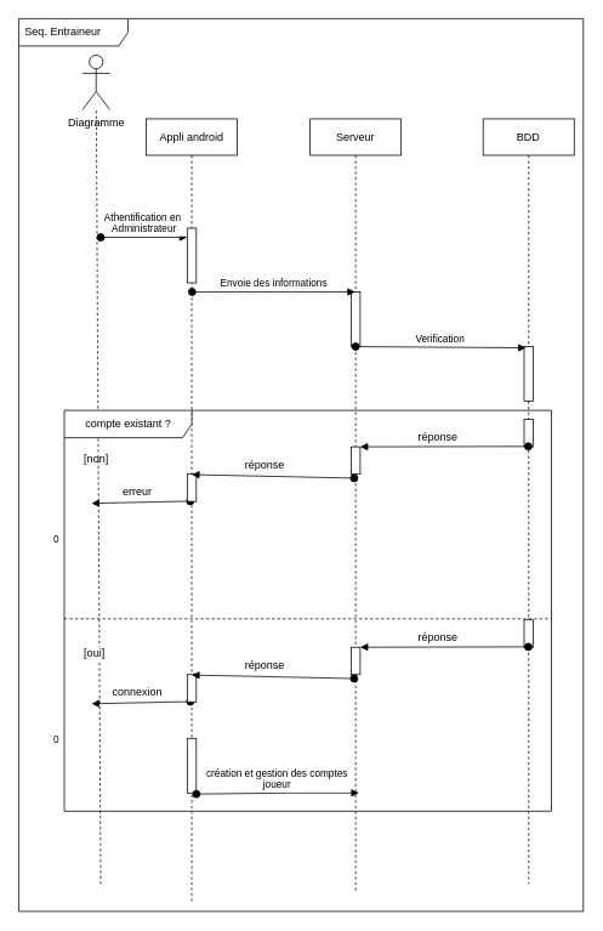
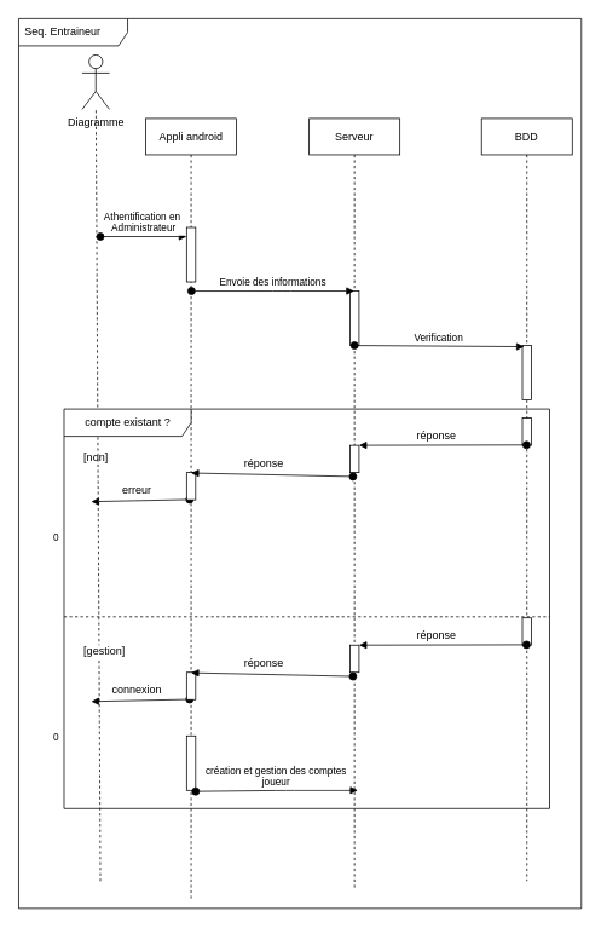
  <mxCell id="0" />
  <mxCell id="1" parent="0" />
  <mxCell id="2" value="Seq. Entraineur&amp;nbsp;&amp;nbsp;" style="shape=umlFrame;whiteSpace=wrap;html=1;width=120;height=30;boundedLbl=1;verticalAlign=middle;align=left;spacingLeft=5;" parent="1" vertex="1"><mxGeometry x="20" y="20" width="620" height="980" as="geometry" /></mxCell>
  <mxCell id="3" value="Appli android" style="shape=umlLifeline;perimeter=lifelinePerimeter;container=1;collapsible=0;recursiveResize=0;rounded=0;shadow=0;strokeWidth=1;" parent="1" vertex="1"><mxGeometry x="160" y="130" width="100" height="860" as="geometry" /></mxCell>
  <mxCell id="4" value="" style="points=[];perimeter=orthogonalPerimeter;rounded=0;shadow=0;strokeWidth=1;" parent="3" vertex="1"><mxGeometry x="45" y="120" width="10" height="60" as="geometry" /></mxCell>
  <mxCell id="5" value="Athentification en &#10;Administrateur" style="verticalAlign=bottom;startArrow=oval;endArrow=block;startSize=8;shadow=0;strokeWidth=1;" parent="3" target="4" edge="1"><mxGeometry relative="1" as="geometry"><mxPoint x="-50" y="130" as="sourcePoint" /></mxGeometry></mxCell>
  <mxCell id="6" value="0" style="verticalAlign=bottom;startArrow=oval;endArrow=block;startSize=8;shadow=0;strokeWidth=1;exitX=0.483;exitY=0.488;exitDx=0;exitDy=0;exitPerimeter=0;" parent="3" source="3" edge="1"><mxGeometry x="1" y="62" relative="1" as="geometry"><mxPoint x="123.78" y="432.06" as="sourcePoint" /><mxPoint x="-60" y="422" as="targetPoint" /><Array as="points" /><mxPoint x="-40" y="-14" as="offset" /></mxGeometry></mxCell>
  <mxCell id="7" value="" style="points=[];perimeter=orthogonalPerimeter;rounded=0;shadow=0;strokeWidth=1;" parent="3" vertex="1"><mxGeometry x="45" y="390" width="10" height="30" as="geometry" /></mxCell>
  <mxCell id="8" value="" style="points=[];perimeter=orthogonalPerimeter;rounded=0;shadow=0;strokeWidth=1;" parent="3" vertex="1"><mxGeometry x="45" y="680" width="10" height="60" as="geometry" /></mxCell>
  <mxCell id="9" value="création et gestion des comptes&#10;joueur" style="verticalAlign=bottom;startArrow=oval;endArrow=block;startSize=8;shadow=0;strokeWidth=1;exitX=0.508;exitY=0.324;exitDx=0;exitDy=0;exitPerimeter=0;" parent="3" edge="1"><mxGeometry relative="1" as="geometry"><mxPoint x="55.0" y="741.16" as="sourcePoint" /><mxPoint x="233.7" y="740.0" as="targetPoint" /><Array as="points"><mxPoint x="154.2" y="740" /></Array></mxGeometry></mxCell>
  <mxCell id="10" value="Serveur" style="shape=umlLifeline;perimeter=lifelinePerimeter;container=1;collapsible=0;recursiveResize=0;rounded=0;shadow=0;strokeWidth=1;" parent="1" vertex="1"><mxGeometry x="340" y="130" width="100" height="850" as="geometry" /></mxCell>
  <mxCell id="11" value="" style="points=[];perimeter=orthogonalPerimeter;rounded=0;shadow=0;strokeWidth=1;" parent="10" vertex="1"><mxGeometry x="45" y="190" width="10" height="60" as="geometry" /></mxCell>
  <mxCell id="12" value="" style="points=[];perimeter=orthogonalPerimeter;rounded=0;shadow=0;strokeWidth=1;" parent="10" vertex="1"><mxGeometry x="45" y="360" width="10" height="30" as="geometry" /></mxCell>
  <mxCell id="13" value="Diagramme" style="shape=umlActor;verticalLabelPosition=bottom;verticalAlign=top;html=1;outlineConnect=0;" parent="1" vertex="1"><mxGeometry x="90" y="60" width="30" height="60" as="geometry" /></mxCell>
  <mxCell id="14" value="" style="endArrow=none;dashed=1;html=1;rounded=0;" parent="1" target="13" edge="1"><mxGeometry width="50" height="50" relative="1" as="geometry"><mxPoint x="110" y="970" as="sourcePoint" /><mxPoint x="130" y="170" as="targetPoint" /></mxGeometry></mxCell>
  <mxCell id="15" value="Envoie des informations" style="verticalAlign=bottom;startArrow=oval;endArrow=block;startSize=8;shadow=0;strokeWidth=1;exitX=0.504;exitY=0.221;exitDx=0;exitDy=0;exitPerimeter=0;" parent="1" source="3" target="10" edge="1"><mxGeometry relative="1" as="geometry"><mxPoint x="110" y="380" as="sourcePoint" /><mxPoint x="205" y="380" as="targetPoint" /><Array as="points"><mxPoint x="310" y="320" /></Array></mxGeometry></mxCell>
  <mxCell id="16" value="BDD" style="shape=umlLifeline;perimeter=lifelinePerimeter;container=1;collapsible=0;recursiveResize=0;rounded=0;shadow=0;strokeWidth=1;" parent="1" vertex="1"><mxGeometry x="530" y="130" width="100" height="840" as="geometry" /></mxCell>
  <mxCell id="17" value="" style="points=[];perimeter=orthogonalPerimeter;rounded=0;shadow=0;strokeWidth=1;" parent="16" vertex="1"><mxGeometry x="45" y="250" width="10" height="60" as="geometry" /></mxCell>
  <mxCell id="18" value="" style="points=[];perimeter=orthogonalPerimeter;rounded=0;shadow=0;strokeWidth=1;" parent="16" vertex="1"><mxGeometry x="45" y="330" width="10" height="30" as="geometry" /></mxCell>
  <mxCell id="19" value="0" style="verticalAlign=bottom;startArrow=oval;endArrow=block;startSize=8;shadow=0;strokeWidth=1;exitX=0.483;exitY=0.488;exitDx=0;exitDy=0;exitPerimeter=0;" parent="16" edge="1"><mxGeometry x="1" y="62" relative="1" as="geometry"><mxPoint x="-321.7" y="639.68" as="sourcePoint" /><mxPoint x="-430" y="642" as="targetPoint" /><Array as="points" /><mxPoint x="-40" y="-14" as="offset" /></mxGeometry></mxCell>
  <mxCell id="20" value="" style="points=[];perimeter=orthogonalPerimeter;rounded=0;shadow=0;strokeWidth=1;" parent="16" vertex="1"><mxGeometry x="-325" y="610" width="10" height="30" as="geometry" /></mxCell>
  <mxCell id="21" value="" style="points=[];perimeter=orthogonalPerimeter;rounded=0;shadow=0;strokeWidth=1;" parent="16" vertex="1"><mxGeometry x="-145" y="580" width="10" height="30" as="geometry" /></mxCell>
  <mxCell id="22" value="" style="points=[];perimeter=orthogonalPerimeter;rounded=0;shadow=0;strokeWidth=1;" parent="16" vertex="1"><mxGeometry x="45" y="550" width="10" height="30" as="geometry" /></mxCell>
  <mxCell id="23" value="" style="verticalAlign=bottom;startArrow=oval;endArrow=block;startSize=8;shadow=0;strokeWidth=1;exitX=0.457;exitY=0.986;exitDx=0;exitDy=0;exitPerimeter=0;" parent="16" source="22" target="21" edge="1"><mxGeometry x="0.053" relative="1" as="geometry"><mxPoint x="46.48" y="610.66" as="sourcePoint" /><mxPoint x="48.1" y="640.08" as="targetPoint" /><Array as="points" /><mxPoint as="offset" /></mxGeometry></mxCell>
  <mxCell id="24" value="connexion" style="text;html=1;align=center;verticalAlign=middle;resizable=0;points=[];autosize=1;strokeColor=none;fillColor=none;" parent="16" vertex="1"><mxGeometry x="-415" y="620" width="70" height="20" as="geometry" /></mxCell>
  <mxCell id="25" value="" style="verticalAlign=bottom;startArrow=oval;endArrow=block;startSize=8;shadow=0;strokeWidth=1;exitX=0.483;exitY=0.464;exitDx=0;exitDy=0;exitPerimeter=0;entryX=0.5;entryY=0.017;entryDx=0;entryDy=0;entryPerimeter=0;" parent="16" target="20" edge="1"><mxGeometry x="0.053" relative="1" as="geometry"><mxPoint x="-141.7" y="614.4" as="sourcePoint" /><mxPoint x="-310" y="610" as="targetPoint" /><Array as="points" /><mxPoint as="offset" /></mxGeometry></mxCell>
  <mxCell id="26" value="réponse" style="text;html=1;align=center;verticalAlign=middle;resizable=0;points=[];autosize=1;strokeColor=none;fillColor=none;" parent="16" vertex="1"><mxGeometry x="-80" y="560" width="60" height="20" as="geometry" /></mxCell>
  <mxCell id="27" value="réponse" style="text;html=1;align=center;verticalAlign=middle;resizable=0;points=[];autosize=1;strokeColor=none;fillColor=none;" parent="16" vertex="1"><mxGeometry x="-270" y="590" width="60" height="20" as="geometry" /></mxCell>
  <mxCell id="28" value="Verification" style="verticalAlign=bottom;startArrow=oval;endArrow=block;startSize=8;shadow=0;strokeWidth=1;exitX=0.511;exitY=0.444;exitDx=0;exitDy=0;exitPerimeter=0;entryX=0.193;entryY=0.022;entryDx=0;entryDy=0;entryPerimeter=0;" parent="1" target="17" edge="1"><mxGeometry relative="1" as="geometry"><mxPoint x="390" y="380" as="sourcePoint" /><mxPoint x="568.4" y="380" as="targetPoint" /></mxGeometry></mxCell>
  <mxCell id="29" value="" style="verticalAlign=bottom;startArrow=oval;endArrow=block;startSize=8;shadow=0;strokeWidth=1;exitX=0.457;exitY=0.986;exitDx=0;exitDy=0;exitPerimeter=0;" parent="1" source="18" target="12" edge="1"><mxGeometry x="0.053" relative="1" as="geometry"><mxPoint x="576.48" y="520.66" as="sourcePoint" /><mxPoint x="578.1" y="550.08" as="targetPoint" /><Array as="points" /><mxPoint as="offset" /></mxGeometry></mxCell>
  <mxCell id="30" value="erreur" style="text;html=1;align=center;verticalAlign=middle;resizable=0;points=[];autosize=1;strokeColor=none;fillColor=none;" parent="1" vertex="1"><mxGeometry x="125" y="530" width="50" height="20" as="geometry" /></mxCell>
  <mxCell id="31" value="" style="verticalAlign=bottom;startArrow=oval;endArrow=block;startSize=8;shadow=0;strokeWidth=1;exitX=0.483;exitY=0.464;exitDx=0;exitDy=0;exitPerimeter=0;entryX=0.5;entryY=0.017;entryDx=0;entryDy=0;entryPerimeter=0;" parent="1" source="10" target="7" edge="1"><mxGeometry x="0.053" relative="1" as="geometry"><mxPoint x="623.78" y="600.06" as="sourcePoint" /><mxPoint x="220" y="520" as="targetPoint" /><Array as="points" /><mxPoint as="offset" /></mxGeometry></mxCell>
  <mxCell id="32" value="réponse" style="text;html=1;align=center;verticalAlign=middle;resizable=0;points=[];autosize=1;strokeColor=none;fillColor=none;" parent="1" vertex="1"><mxGeometry x="450" y="470" width="60" height="20" as="geometry" /></mxCell>
  <mxCell id="33" value="réponse" style="text;html=1;align=center;verticalAlign=middle;resizable=0;points=[];autosize=1;strokeColor=none;fillColor=none;" parent="1" vertex="1"><mxGeometry x="260" y="500" width="60" height="20" as="geometry" /></mxCell>
  <mxCell id="34" value="compte existant ?" style="shape=umlFrame;tabWidth=110;tabHeight=30;tabPosition=left;html=1;boundedLbl=1;labelInHeader=1;width=140;height=30;" parent="1" vertex="1"><mxGeometry x="70" y="450" width="535" height="440" as="geometry" /></mxCell>
  <mxCell id="35" value="[non]    " style="text" parent="34" vertex="1"><mxGeometry width="100" height="20" relative="1" as="geometry"><mxPoint x="20" y="40" as="offset" /></mxGeometry></mxCell>
- <mxCell id="36" value="[oui]" style="line;strokeWidth=1;dashed=1;labelPosition=center;verticalLabelPosition=bottom;align=left;verticalAlign=top;spacingLeft=20;spacingTop=15;" parent="34" vertex="1"><mxGeometry y="220" width="535" height="17.6" as="geometry" /></mxCell>
+ <mxCell id="36" value="[gestion]" style="line;strokeWidth=1;dashed=1;labelPosition=center;verticalLabelPosition=bottom;align=left;verticalAlign=top;spacingLeft=20;spacingTop=15;" parent="34" vertex="1"><mxGeometry y="220" width="535" height="17.6" as="geometry" /></mxCell>
